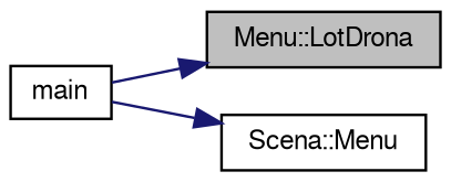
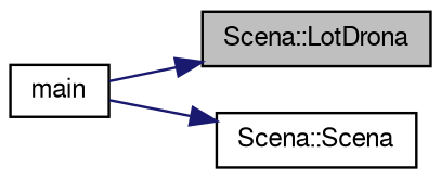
  digraph {
    rankdir=RL
    node [color=black fillcolor=white fontname=FreeSans fontsize=10 shape=record style=filled]
    edge [color=midnightblue dir=back fontname=FreeSans fontsize=10 labelfontname=FreeSans labelfontsize=10 style=solid]
-   n1 [fillcolor=grey75 fontcolor=black height=0.2 label="Menu::LotDrona" width=0.4]
+   n1 [fillcolor=grey75 fontcolor=black height=0.2 label="Scena::LotDrona" width=0.4]
    n2 [height=0.2 label=main width=0.4]
-   n3 [height=0.2 label="Scena::Menu" width=0.4]
+   n3 [height=0.2 label="Scena::Scena" width=0.4]
    n1 -> n2
    n3 -> n2
  }
